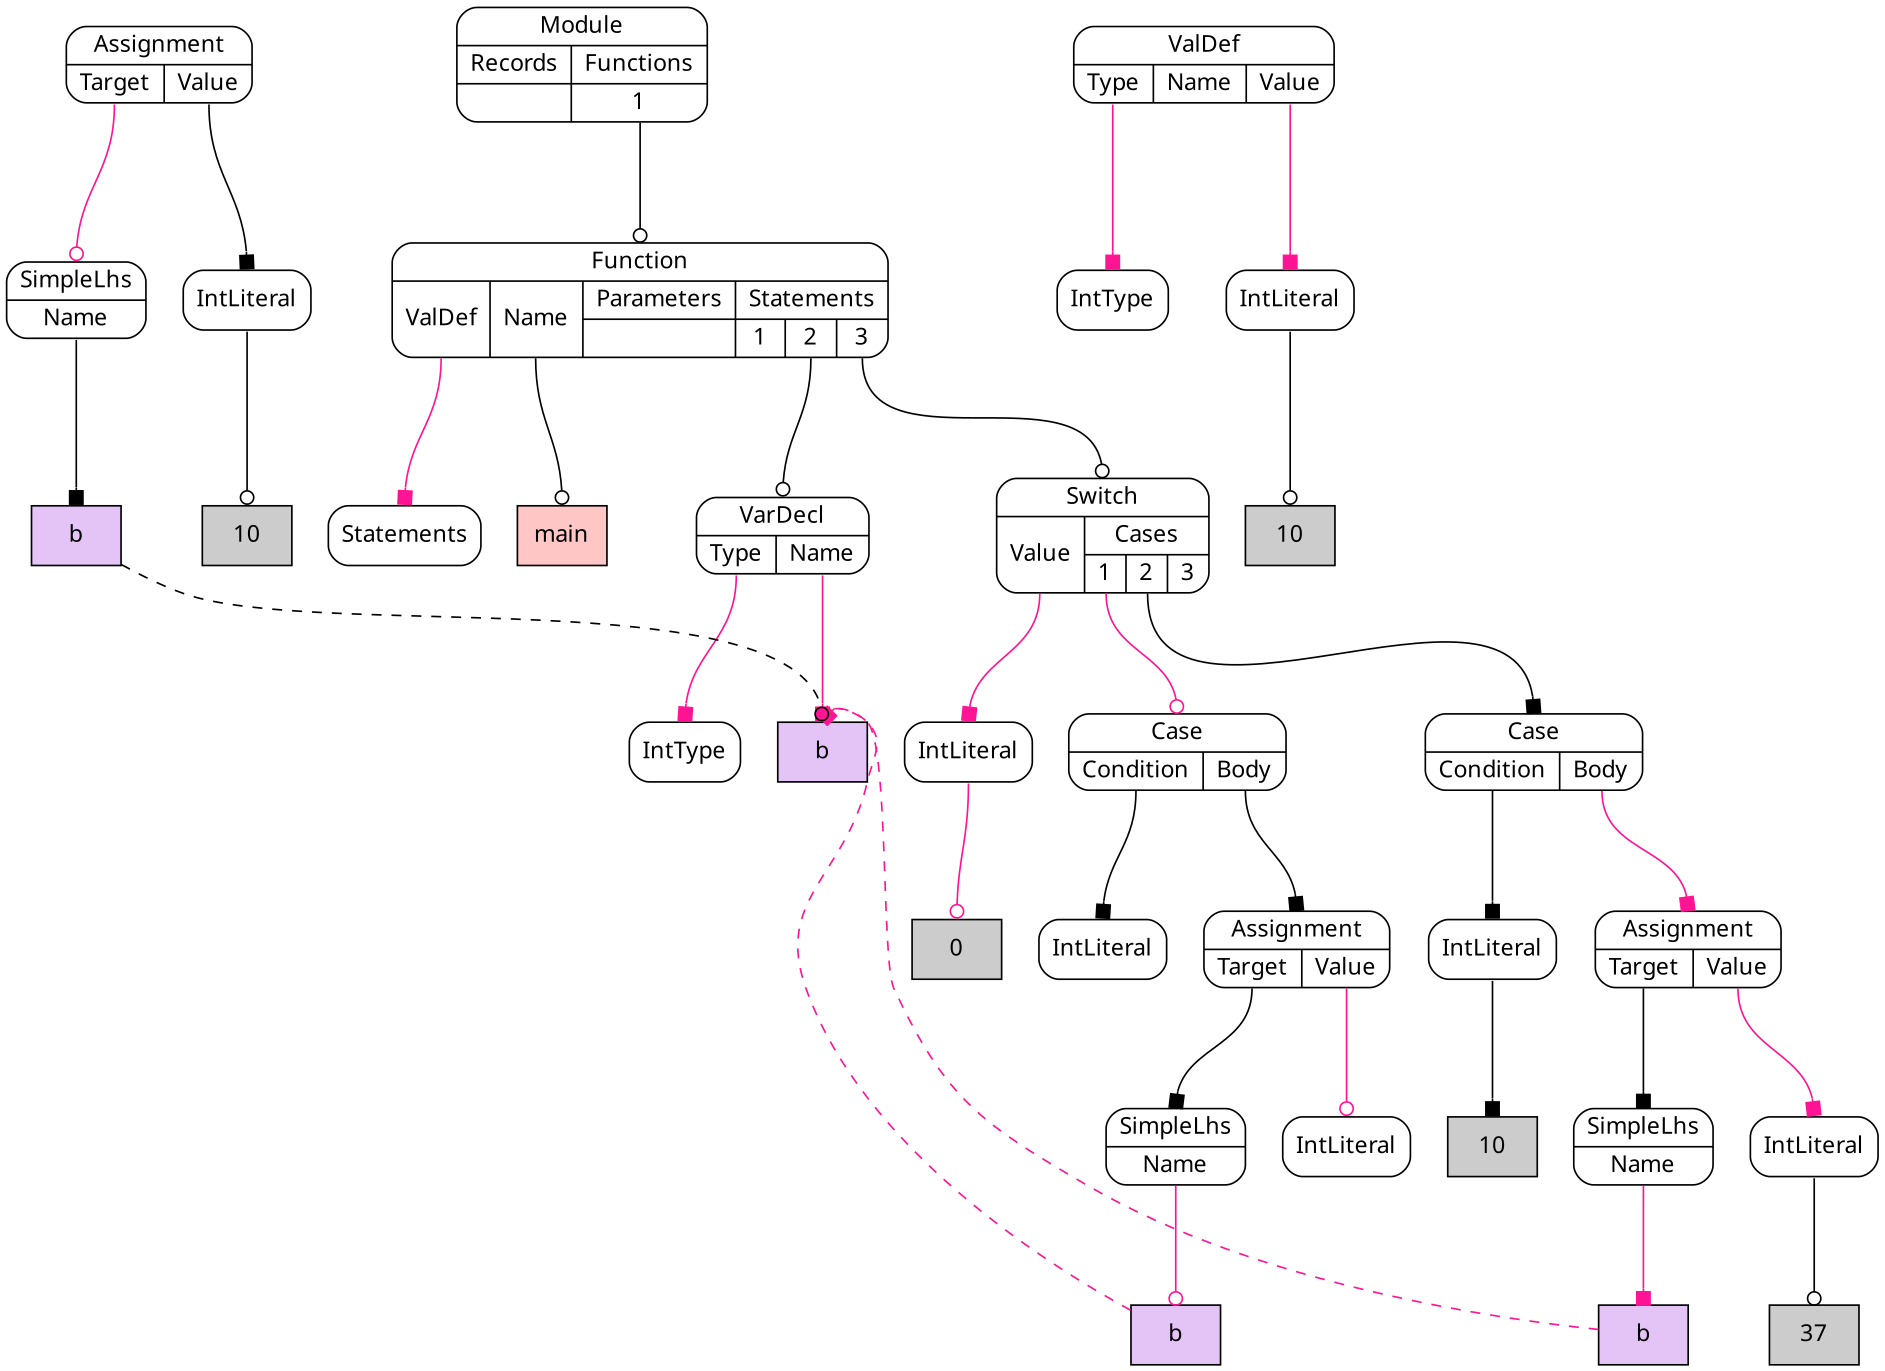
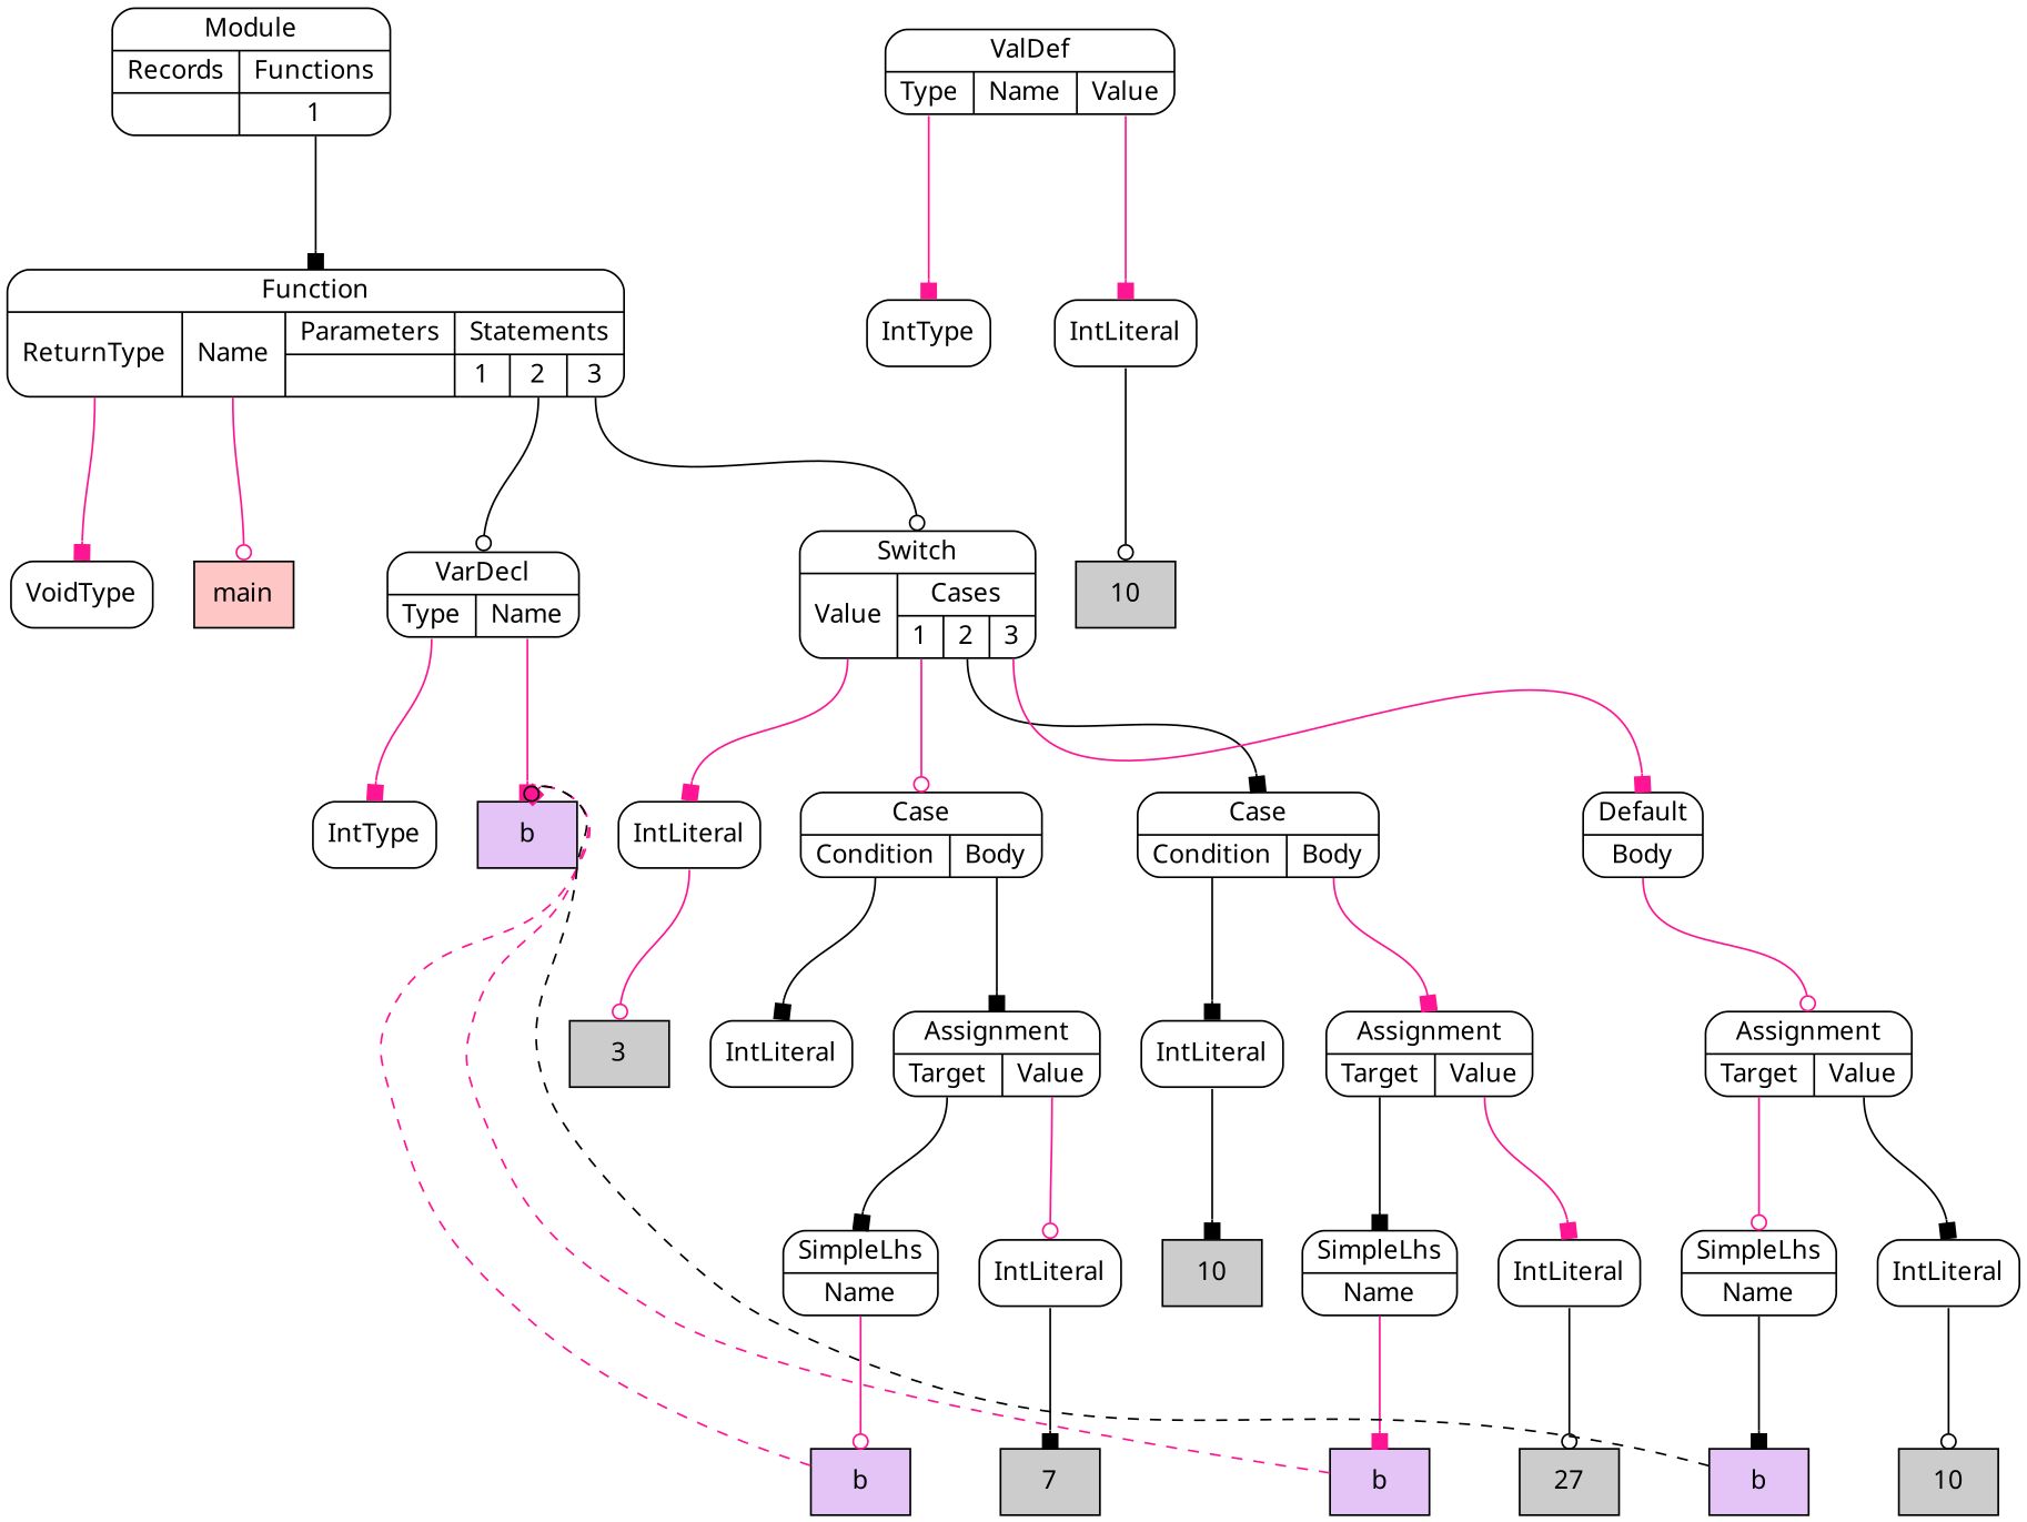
  digraph {
    fontname="Noto Sans"
    nodesep=0.3
    ordering=out
    ranksep=1
    node [fillcolor=white fontname="Noto Sans" shape=Mrecord style=filled]
    edge [arrowhead=box color=deeppink fontname="Noto Sans" headport=n tailport="p0:s"]
-   n1 [label=Statements]
+   n1 [label=VoidType]
    n2 [fillcolor="#FFC6C6" label=main shape=box]
    n3 [label=IntType]
    n4 [fillcolor="#cccccc" label=10 shape=box]
    n5 [label=IntLiteral]
    n6 [label="{ValDef|{<p0>Type|<p1>Name|<p2>Value}}"]
    n7 [label=IntType]
    n8 [fillcolor="#E4C3F7" label=b shape=box]
    n9 [label="{VarDecl|{<p0>Type|<p1>Name}}"]
-   n10 [fillcolor="#cccccc" label=0 shape=box]
+   n10 [fillcolor="#cccccc" label=3 shape=box]
    n11 [label=IntLiteral]
    n12 [label=IntLiteral]
    n13 [fillcolor="#E4C3F7" label=b shape=box]
    n14 [label="{SimpleLhs|{<p0>Name}}"]
+   n15 [fillcolor="#cccccc" label=7 shape=box]
    n16 [label=IntLiteral]
    n17 [label="{Assignment|{<p0>Target|<p1>Value}}"]
    n18 [label="{Case|{<p0>Condition|<p1>Body}}"]
    n19 [fillcolor="#cccccc" label=10 shape=box]
    n20 [label=IntLiteral]
    n21 [fillcolor="#E4C3F7" label=b shape=box]
    n22 [label="{SimpleLhs|{<p0>Name}}"]
-   n23 [fillcolor="#cccccc" label=37 shape=box]
+   n23 [fillcolor="#cccccc" label=27 shape=box]
    n24 [label=IntLiteral]
    n25 [label="{Assignment|{<p0>Target|<p1>Value}}"]
    n26 [label="{Case|{<p0>Condition|<p1>Body}}"]
    n27 [fillcolor="#E4C3F7" label=b shape=box]
    n28 [label="{SimpleLhs|{<p0>Name}}"]
    n29 [fillcolor="#cccccc" label=10 shape=box]
    n30 [label=IntLiteral]
    n31 [label="{Assignment|{<p0>Target|<p1>Value}}"]
+   n32 [label="{Default|{<p0>Body}}"]
    n33 [label="{Switch|{<p0>Value|{Cases|{<p1_0>1|<p1_1>2|<p1_2>3}}}}"]
-   n34 [label="{Function|{<p0>ValDef|<p1>Name|{Parameters|{}}|{Statements|{<p3_0>1|<p3_1>2|<p3_2>3}}}}"]
+   n34 [label="{Function|{<p0>ReturnType|<p1>Name|{Parameters|{}}|{Statements|{<p3_0>1|<p3_1>2|<p3_2>3}}}}"]
    n35 [label="{Module|{{Records|{}}|{Functions|{<p1_0>1}}}}"]
    n5 -> n4 [arrowhead=odot color=black tailport=s]
    n6 -> n3
    n6 -> n5 [tailport="p2:s"]
    n9 -> n7
    n9 -> n8 [tailport="p1:s"]
    n11 -> n10 [arrowhead=odot tailport=s]
    n13 -> n8 [arrowhead=odot constraint=false style=dashed]
    n14 -> n13 [arrowhead=odot]
+   n16 -> n15 [color=black tailport=s]
    n17 -> n14 [color=black]
    n17 -> n16 [arrowhead=odot tailport="p1:s"]
    n18 -> n12 [color=black]
    n18 -> n17 [color=black tailport="p1:s"]
    n20 -> n19 [color=black tailport=s]
    n21 -> n8 [constraint=false style=dashed]
    n22 -> n21
    n24 -> n23 [arrowhead=odot color=black tailport=s]
    n25 -> n22 [color=black]
    n25 -> n24 [tailport="p1:s"]
    n26 -> n20 [color=black]
    n26 -> n25 [tailport="p1:s"]
    n27 -> n8 [arrowhead=odot color=black constraint=false style=dashed]
    n28 -> n27 [color=black]
    n30 -> n29 [arrowhead=odot color=black tailport=s]
    n31 -> n28 [arrowhead=odot]
    n31 -> n30 [color=black tailport="p1:s"]
+   n32 -> n31 [arrowhead=odot]
    n33 -> n11
    n33 -> n18 [arrowhead=odot tailport="p1_0:s"]
    n33 -> n26 [color=black tailport="p1_1:s"]
+   n33 -> n32 [tailport="p1_2:s"]
    n34 -> n1
-   n34 -> n2 [arrowhead=odot color=black tailport="p1:s"]
+   n34 -> n2 [arrowhead=odot tailport="p1:s"]
    n34 -> n9 [arrowhead=odot color=black tailport="p3_1:s"]
    n34 -> n33 [arrowhead=odot color=black tailport="p3_2:s"]
-   n35 -> n34 [arrowhead=odot color=black tailport="p1_0:s"]
+   n35 -> n34 [color=black tailport="p1_0:s"]
  }
